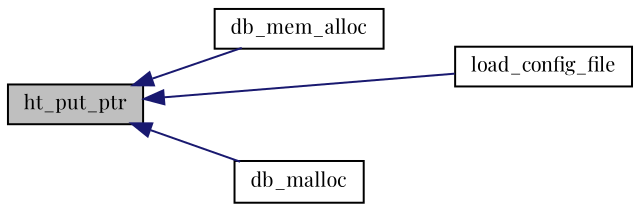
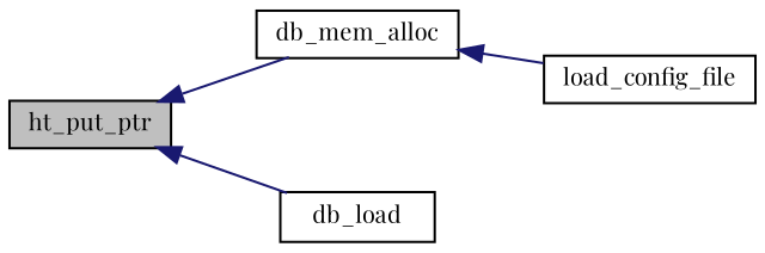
  digraph {
    fontname="Playfair Display"
    rankdir=LR
    node [color=black fillcolor=white fontname="Playfair Display" fontsize=10 shape=record style=filled]
    edge [color=midnightblue dir=back fontname="Playfair Display" fontsize=10 labelfontname=Helvetica labelfontsize=10 style=solid]
    n1 [fillcolor=grey75 fontcolor=black height=0.2 label=ht_put_ptr width=0.4]
    n2 [height=0.2 label=db_mem_alloc width=0.4]
    n3 [height=0.2 label=load_config_file width=0.4]
-   n4 [height=0.2 label=db_malloc width=0.4]
+   n4 [height=0.2 label=db_load width=0.4]
    n1 -> n2
-   n1 -> n3
+   n2 -> n3
    n1 -> n4
  }
